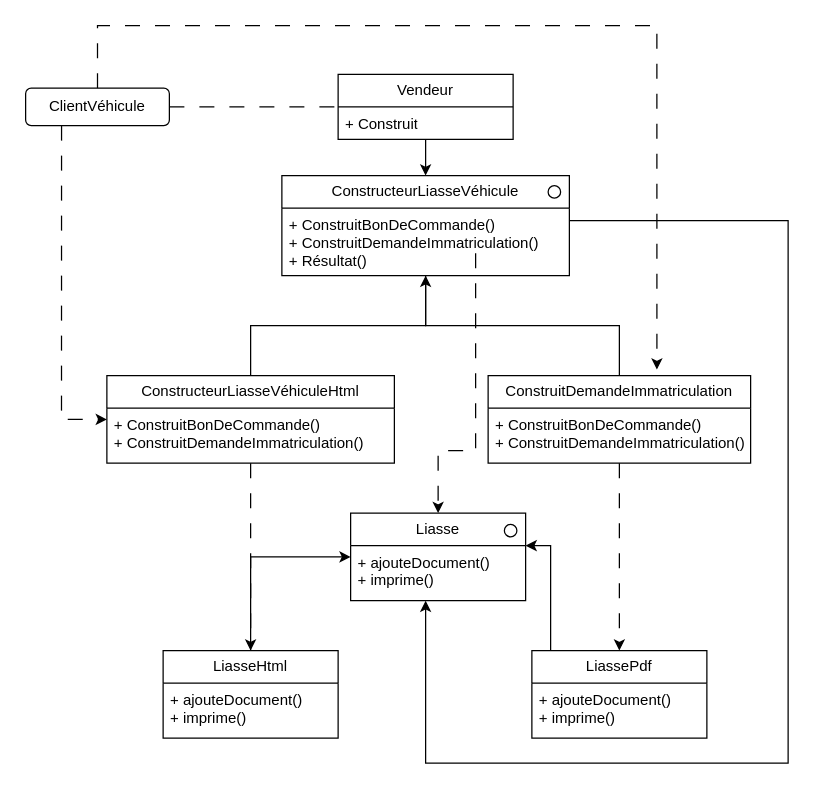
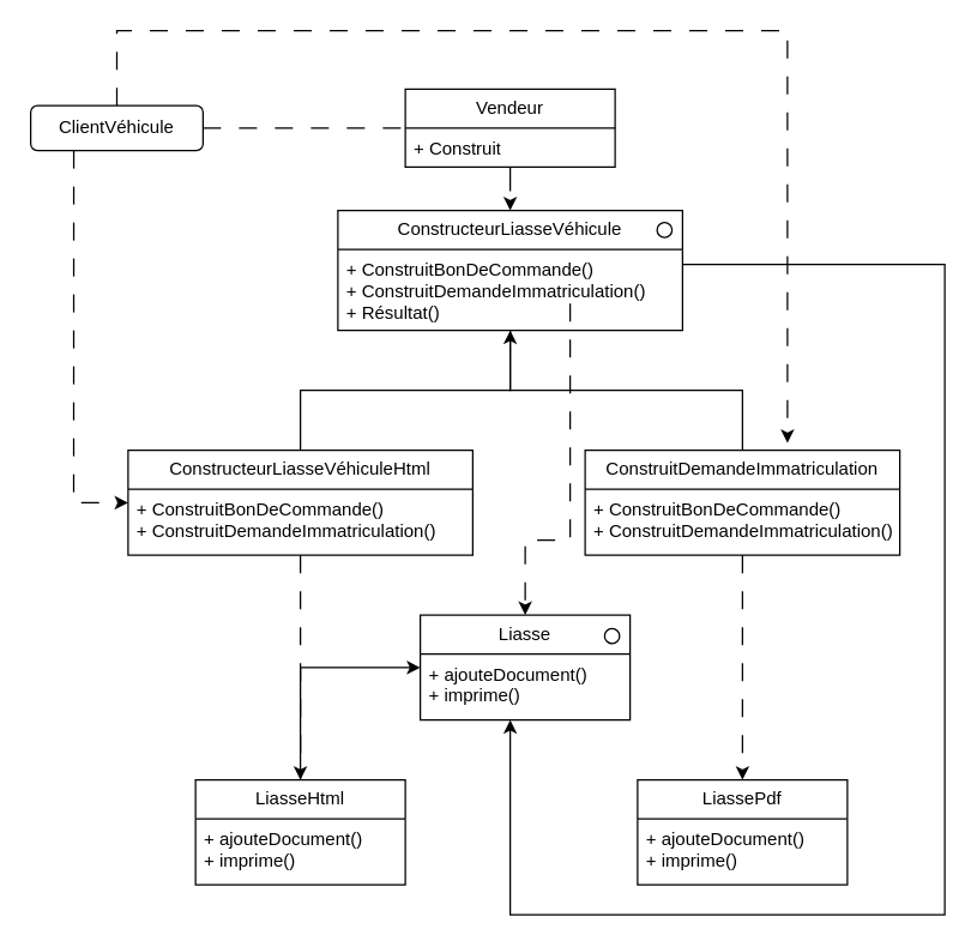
  <mxCell id="0" />
  <mxCell id="1" parent="0" />
  <mxCell id="2" style="edgeStyle=orthogonalEdgeStyle;rounded=0;orthogonalLoop=1;jettySize=auto;html=1;exitX=0.5;exitY=0;exitDx=0;exitDy=0;entryX=0.643;entryY=-0.069;entryDx=0;entryDy=0;entryPerimeter=0;dashed=1;dashPattern=12 12;" edge="1" parent="1" source="5" target="18"><mxGeometry relative="1" as="geometry"><mxPoint x="500" y="10" as="targetPoint" /><Array as="points"><mxPoint x="78" y="20" /><mxPoint x="525" y="20" /></Array></mxGeometry></mxCell>
  <mxCell id="3" style="edgeStyle=orthogonalEdgeStyle;rounded=0;orthogonalLoop=1;jettySize=auto;html=1;exitX=0.25;exitY=1;exitDx=0;exitDy=0;entryX=0;entryY=0.5;entryDx=0;entryDy=0;dashed=1;dashPattern=12 12;" edge="1" parent="1" source="5" target="14"><mxGeometry relative="1" as="geometry" /></mxCell>
  <mxCell id="4" style="edgeStyle=orthogonalEdgeStyle;rounded=0;orthogonalLoop=1;jettySize=auto;html=1;entryX=0;entryY=0.5;entryDx=0;entryDy=0;dashed=1;dashPattern=12 12;endArrow=none;" edge="1" parent="1" source="5" target="7"><mxGeometry relative="1" as="geometry" /></mxCell>
  <mxCell id="5" value="ClientVéhicule" style="html=1;whiteSpace=wrap;rounded=1;" vertex="1" parent="1"><mxGeometry x="20" y="70" width="115" height="30" as="geometry" /></mxCell>
- <mxCell id="6" style="edgeStyle=orthogonalEdgeStyle;rounded=0;orthogonalLoop=1;jettySize=auto;html=1;entryX=0.5;entryY=0;entryDx=0;entryDy=0;dashed=0;dashPattern=12 12;" edge="1" parent="1" source="7" target="10"><mxGeometry relative="1" as="geometry" /></mxCell>
+ <mxCell id="6" style="edgeStyle=orthogonalEdgeStyle;rounded=0;orthogonalLoop=1;jettySize=auto;html=1;entryX=0.5;entryY=0;entryDx=0;entryDy=0;dashed=1;dashPattern=12 12;" edge="1" parent="1" source="7" target="10"><mxGeometry relative="1" as="geometry" /></mxCell>
  <mxCell id="7" value="Vendeur&lt;br&gt;" style="swimlane;fontStyle=0;childLayout=stackLayout;horizontal=1;startSize=26;fillColor=none;horizontalStack=0;resizeParent=1;resizeParentMax=0;resizeLast=0;collapsible=1;marginBottom=0;whiteSpace=wrap;html=1;" vertex="1" parent="1"><mxGeometry x="270" y="59" width="140" height="52" as="geometry" /></mxCell>
  <mxCell id="8" value="+ Construit" style="text;strokeColor=none;fillColor=none;align=left;verticalAlign=top;spacingLeft=4;spacingRight=4;overflow=hidden;rotatable=0;points=[[0,0.5],[1,0.5]];portConstraint=eastwest;whiteSpace=wrap;html=1;" vertex="1" parent="7"><mxGeometry y="26" width="140" height="26" as="geometry" /></mxCell>
  <mxCell id="9" style="edgeStyle=orthogonalEdgeStyle;rounded=0;orthogonalLoop=1;jettySize=auto;html=1;" edge="1" parent="1" source="10" target="20"><mxGeometry relative="1" as="geometry"><mxPoint x="340" y="610" as="targetPoint" /><Array as="points"><mxPoint x="630" y="176" /><mxPoint x="630" y="610" /><mxPoint x="340" y="610" /></Array></mxGeometry></mxCell>
  <mxCell id="10" value="ConstructeurLiasseVéhicule&lt;br&gt;" style="swimlane;fontStyle=0;childLayout=stackLayout;horizontal=1;startSize=26;fillColor=none;horizontalStack=0;resizeParent=1;resizeParentMax=0;resizeLast=0;collapsible=1;marginBottom=0;whiteSpace=wrap;html=1;" vertex="1" parent="1"><mxGeometry x="225" y="140" width="230" height="80" as="geometry" /></mxCell>
  <mxCell id="11" value="+ ConstruitBonDeCommande()&lt;br&gt;+ ConstruitDemandeImmatriculation()&lt;br&gt;+ Résultat()" style="text;strokeColor=none;fillColor=none;align=left;verticalAlign=top;spacingLeft=4;spacingRight=4;overflow=hidden;rotatable=0;points=[[0,0.5],[1,0.5]];portConstraint=eastwest;whiteSpace=wrap;html=1;" vertex="1" parent="10"><mxGeometry y="26" width="230" height="54" as="geometry" /></mxCell>
  <mxCell id="12" style="edgeStyle=orthogonalEdgeStyle;rounded=0;orthogonalLoop=1;jettySize=auto;html=1;endArrow=none;" edge="1" parent="1" source="14" target="10"><mxGeometry relative="1" as="geometry" /></mxCell>
  <mxCell id="13" style="edgeStyle=orthogonalEdgeStyle;rounded=0;orthogonalLoop=1;jettySize=auto;html=1;entryX=0.5;entryY=0;entryDx=0;entryDy=0;dashed=1;dashPattern=12 12;" edge="1" parent="1" source="14" target="23"><mxGeometry relative="1" as="geometry" /></mxCell>
  <mxCell id="14" value="ConstructeurLiasseVéhiculeHtml" style="swimlane;fontStyle=0;childLayout=stackLayout;horizontal=1;startSize=26;fillColor=none;horizontalStack=0;resizeParent=1;resizeParentMax=0;resizeLast=0;collapsible=1;marginBottom=0;whiteSpace=wrap;html=1;" vertex="1" parent="1"><mxGeometry x="85" y="300" width="230" height="70" as="geometry" /></mxCell>
  <mxCell id="15" value="+ ConstruitBonDeCommande()&lt;br style=&quot;border-color: var(--border-color);&quot;&gt;+ ConstruitDemandeImmatriculation()" style="text;strokeColor=none;fillColor=none;align=left;verticalAlign=top;spacingLeft=4;spacingRight=4;overflow=hidden;rotatable=0;points=[[0,0.5],[1,0.5]];portConstraint=eastwest;whiteSpace=wrap;html=1;" vertex="1" parent="14"><mxGeometry y="26" width="230" height="44" as="geometry" /></mxCell>
  <mxCell id="16" style="edgeStyle=orthogonalEdgeStyle;rounded=0;orthogonalLoop=1;jettySize=auto;html=1;exitX=0.5;exitY=0;exitDx=0;exitDy=0;" edge="1" parent="1" source="18" target="10"><mxGeometry relative="1" as="geometry" /></mxCell>
  <mxCell id="17" style="edgeStyle=orthogonalEdgeStyle;rounded=0;orthogonalLoop=1;jettySize=auto;html=1;entryX=0.5;entryY=0;entryDx=0;entryDy=0;dashed=1;dashPattern=12 12;" edge="1" parent="1" source="18" target="26"><mxGeometry relative="1" as="geometry" /></mxCell>
  <mxCell id="18" value="ConstruitDemandeImmatriculation" style="swimlane;fontStyle=0;childLayout=stackLayout;horizontal=1;startSize=26;fillColor=none;horizontalStack=0;resizeParent=1;resizeParentMax=0;resizeLast=0;collapsible=1;marginBottom=0;whiteSpace=wrap;html=1;" vertex="1" parent="1"><mxGeometry x="390" y="300" width="210" height="70" as="geometry" /></mxCell>
  <mxCell id="19" value="+ ConstruitBonDeCommande()&lt;br style=&quot;border-color: var(--border-color);&quot;&gt;+ ConstruitDemandeImmatriculation()" style="text;strokeColor=none;fillColor=none;align=left;verticalAlign=top;spacingLeft=4;spacingRight=4;overflow=hidden;rotatable=0;points=[[0,0.5],[1,0.5]];portConstraint=eastwest;whiteSpace=wrap;html=1;" vertex="1" parent="18"><mxGeometry y="26" width="210" height="44" as="geometry" /></mxCell>
  <mxCell id="20" value="Liasse" style="swimlane;fontStyle=0;childLayout=stackLayout;horizontal=1;startSize=26;fillColor=none;horizontalStack=0;resizeParent=1;resizeParentMax=0;resizeLast=0;collapsible=1;marginBottom=0;whiteSpace=wrap;html=1;" vertex="1" parent="1"><mxGeometry x="280" y="410" width="140" height="70" as="geometry" /></mxCell>
  <mxCell id="21" value="+ ajouteDocument()&lt;br style=&quot;border-color: var(--border-color);&quot;&gt;+ imprime()" style="text;strokeColor=none;fillColor=none;align=left;verticalAlign=top;spacingLeft=4;spacingRight=4;overflow=hidden;rotatable=0;points=[[0,0.5],[1,0.5]];portConstraint=eastwest;whiteSpace=wrap;html=1;" vertex="1" parent="20"><mxGeometry y="26" width="140" height="44" as="geometry" /></mxCell>
  <mxCell id="22" style="edgeStyle=orthogonalEdgeStyle;rounded=0;orthogonalLoop=1;jettySize=auto;html=1;" edge="1" parent="1" source="23" target="20"><mxGeometry relative="1" as="geometry"><Array as="points"><mxPoint x="200" y="445" /></Array></mxGeometry></mxCell>
  <mxCell id="23" value="LiasseHtml" style="swimlane;fontStyle=0;childLayout=stackLayout;horizontal=1;startSize=26;fillColor=none;horizontalStack=0;resizeParent=1;resizeParentMax=0;resizeLast=0;collapsible=1;marginBottom=0;whiteSpace=wrap;html=1;" vertex="1" parent="1"><mxGeometry x="130" y="520" width="140" height="70" as="geometry" /></mxCell>
  <mxCell id="24" value="+ ajouteDocument()&lt;br&gt;+ imprime()" style="text;strokeColor=none;fillColor=none;align=left;verticalAlign=top;spacingLeft=4;spacingRight=4;overflow=hidden;rotatable=0;points=[[0,0.5],[1,0.5]];portConstraint=eastwest;whiteSpace=wrap;html=1;" vertex="1" parent="23"><mxGeometry y="26" width="140" height="44" as="geometry" /></mxCell>
- <mxCell id="25" style="edgeStyle=orthogonalEdgeStyle;rounded=0;orthogonalLoop=1;jettySize=auto;html=1;" edge="1" parent="1" source="26" target="20"><mxGeometry relative="1" as="geometry"><Array as="points"><mxPoint x="440" y="436" /></Array></mxGeometry></mxCell>
  <mxCell id="26" value="LiassePdf" style="swimlane;fontStyle=0;childLayout=stackLayout;horizontal=1;startSize=26;fillColor=none;horizontalStack=0;resizeParent=1;resizeParentMax=0;resizeLast=0;collapsible=1;marginBottom=0;whiteSpace=wrap;html=1;" vertex="1" parent="1"><mxGeometry x="425" y="520" width="140" height="70" as="geometry" /></mxCell>
  <mxCell id="27" value="+ ajouteDocument()&lt;br style=&quot;border-color: var(--border-color);&quot;&gt;+ imprime()" style="text;strokeColor=none;fillColor=none;align=left;verticalAlign=top;spacingLeft=4;spacingRight=4;overflow=hidden;rotatable=0;points=[[0,0.5],[1,0.5]];portConstraint=eastwest;whiteSpace=wrap;html=1;" vertex="1" parent="26"><mxGeometry y="26" width="140" height="44" as="geometry" /></mxCell>
  <mxCell id="28" style="edgeStyle=orthogonalEdgeStyle;rounded=0;orthogonalLoop=1;jettySize=auto;html=1;entryX=0.5;entryY=0;entryDx=0;entryDy=0;dashed=1;dashPattern=12 12;" edge="1" parent="1"><mxGeometry relative="1" as="geometry"><mxPoint x="380" y="202" as="sourcePoint" /><mxPoint x="350" y="410" as="targetPoint" /><Array as="points"><mxPoint x="380" y="360" /><mxPoint x="350" y="360" /></Array></mxGeometry></mxCell>
  <mxCell id="29" value="" style="ellipse;whiteSpace=wrap;html=1;aspect=fixed;" vertex="1" parent="1"><mxGeometry x="438" y="148" width="10" height="10" as="geometry" /></mxCell>
  <mxCell id="30" value="" style="ellipse;whiteSpace=wrap;html=1;aspect=fixed;" vertex="1" parent="1"><mxGeometry x="403" y="419" width="10" height="10" as="geometry" /></mxCell>
